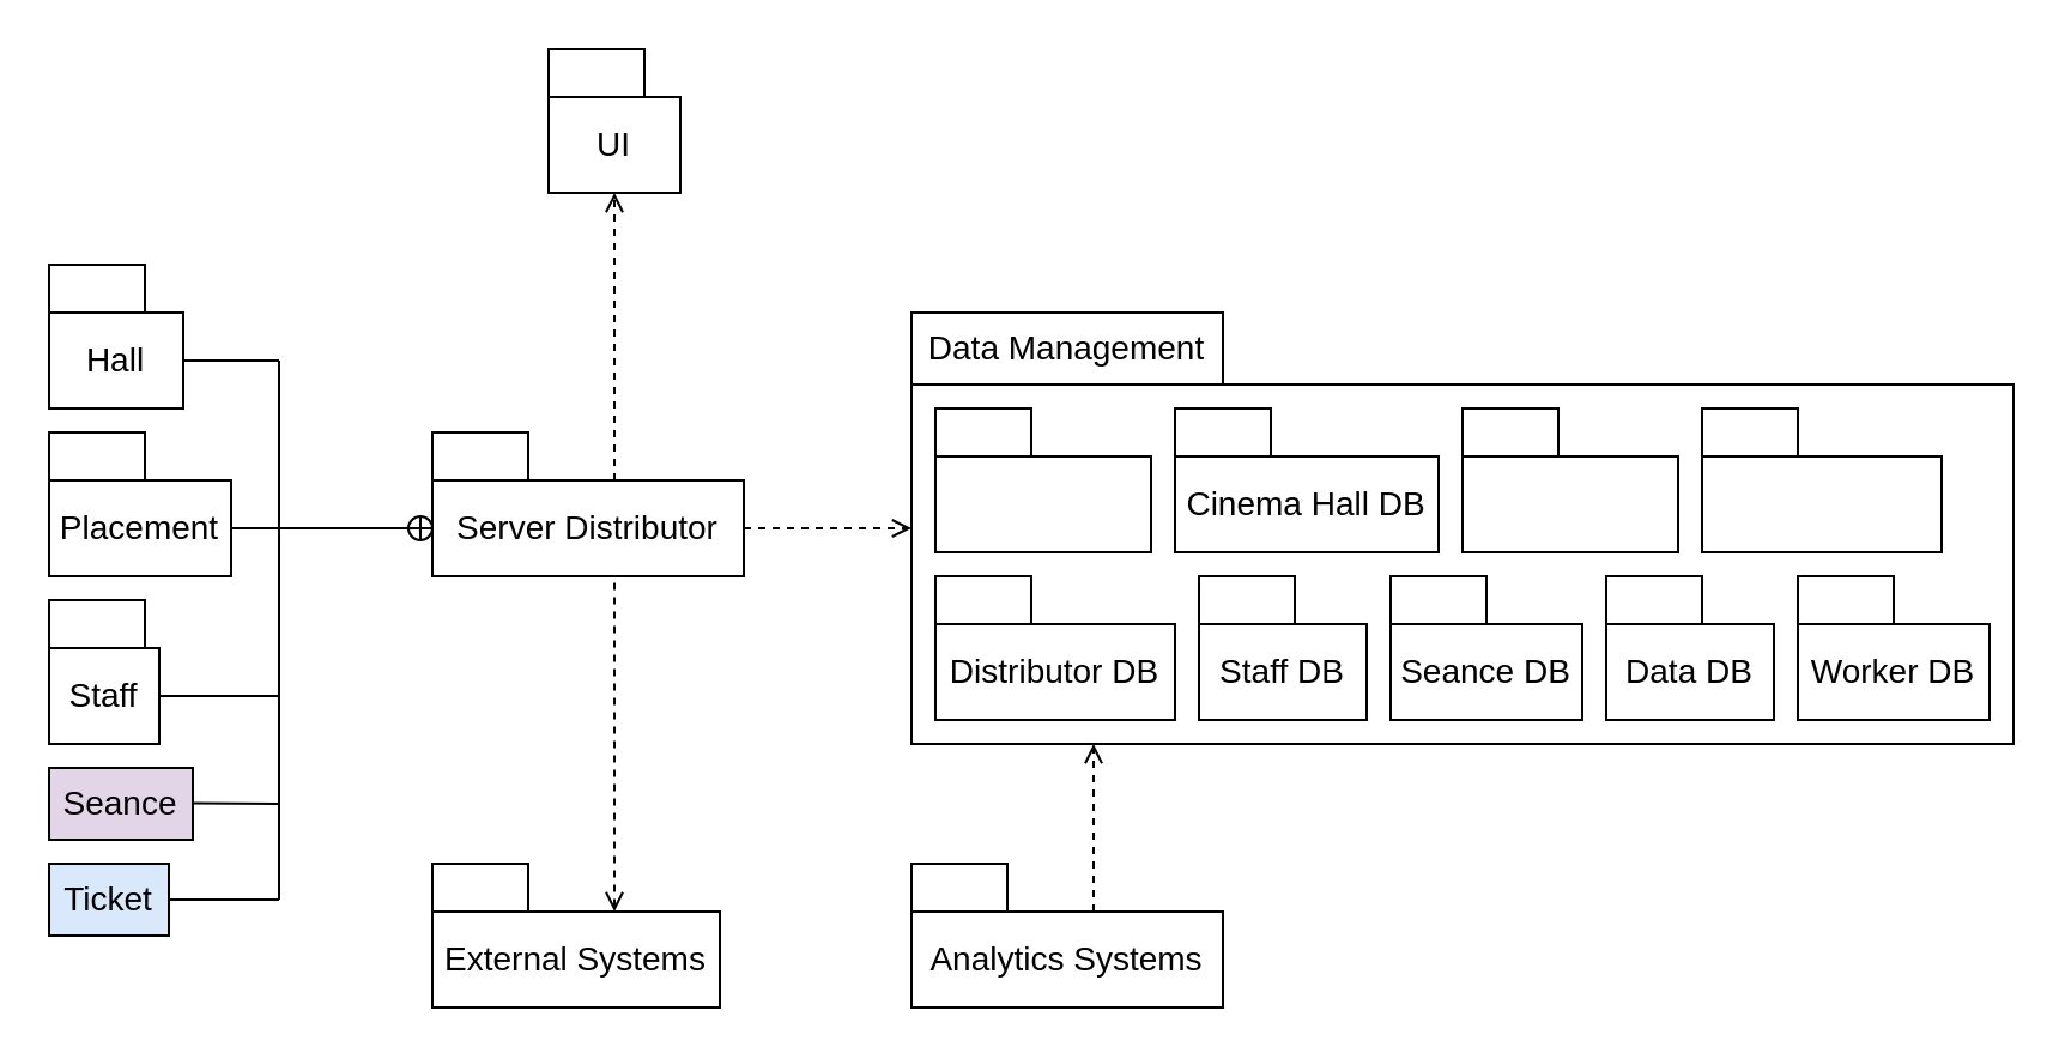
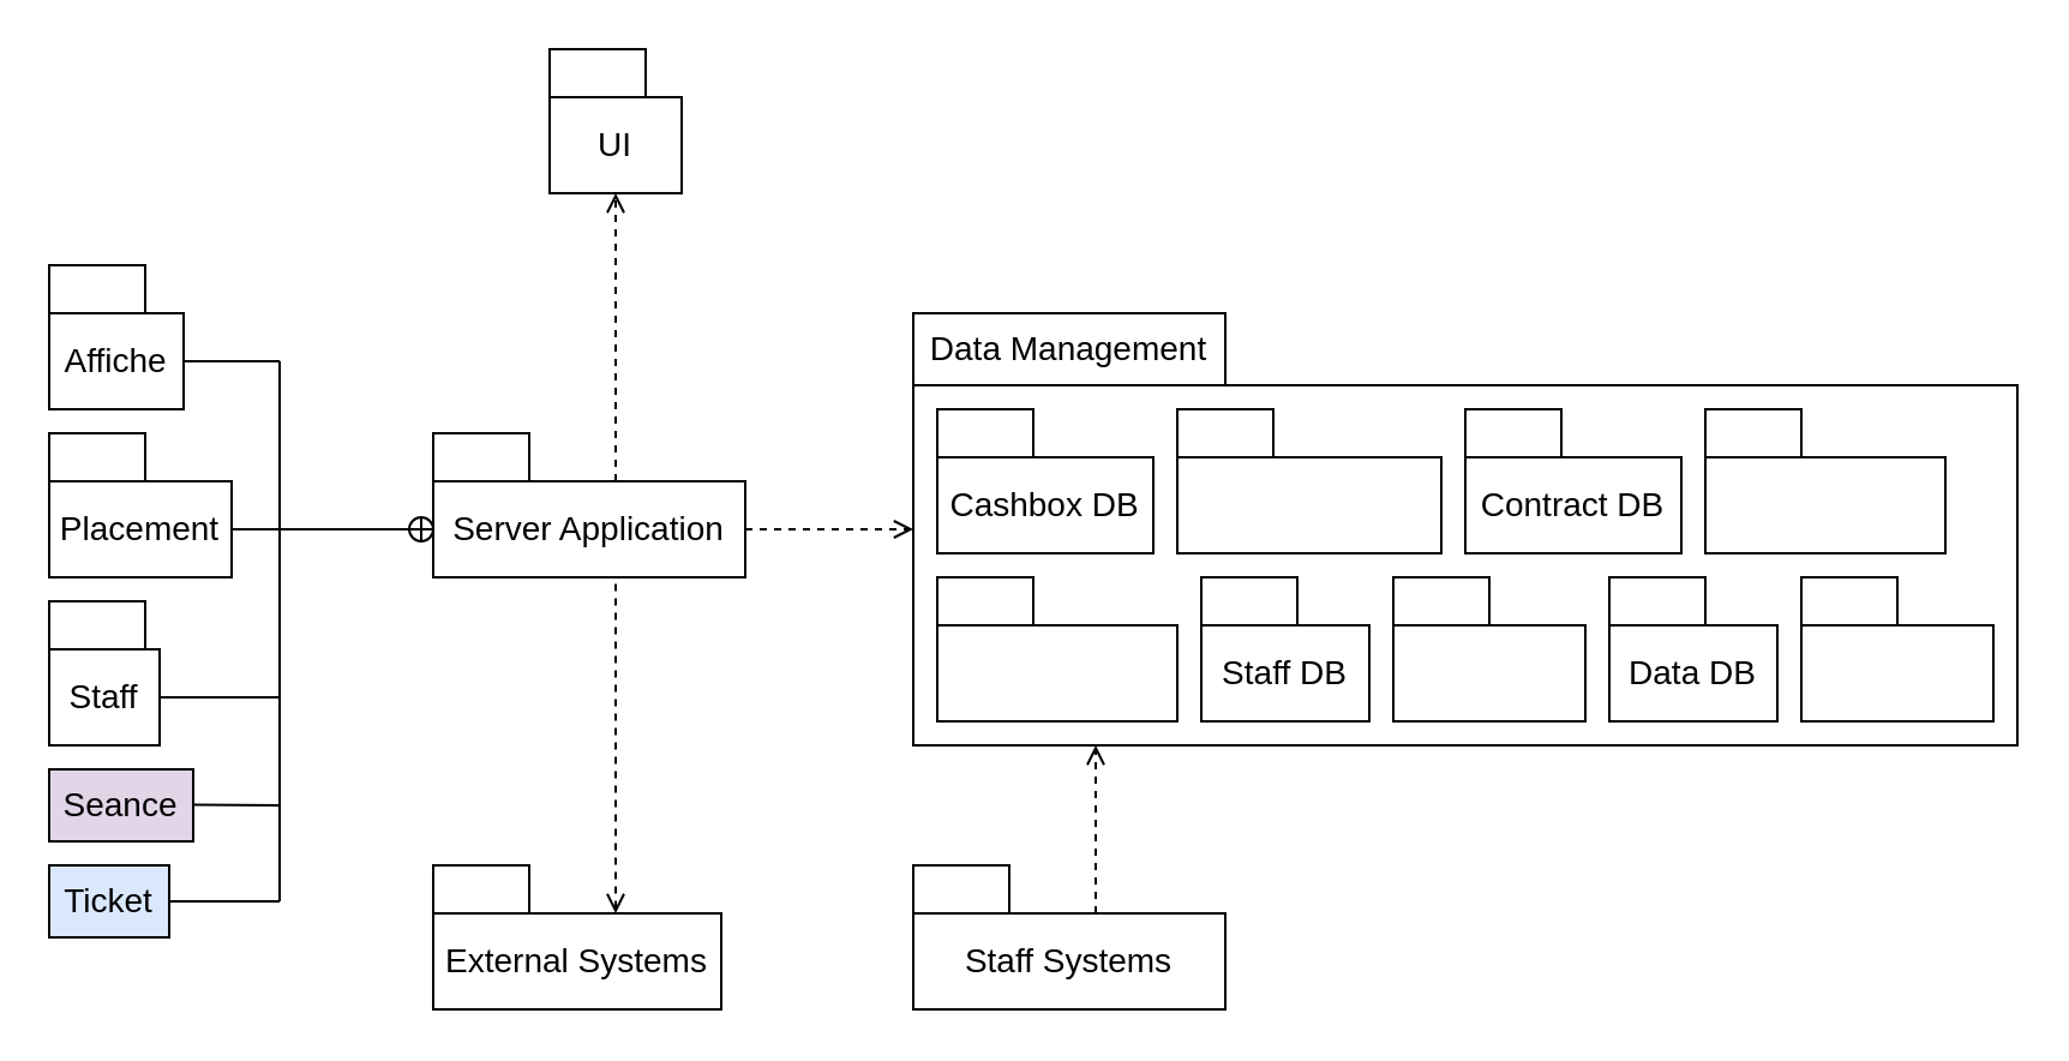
  <mxCell id="0" />
  <mxCell id="1" parent="0" />
  <mxCell id="2" value="" style="shape=folder;fontStyle=1;spacingTop=10;tabWidth=40;tabHeight=20;tabPosition=left;html=1;whiteSpace=wrap;labelPosition=center;verticalLabelPosition=middle;align=center;verticalAlign=middle;" parent="1" vertex="1"><mxGeometry x="228.5" y="20" width="55" height="60" as="geometry" /></mxCell>
  <mxCell id="3" value="UI&#10;" style="text;strokeColor=none;fillColor=none;align=center;verticalAlign=top;spacingLeft=4;spacingRight=4;overflow=hidden;rotatable=0;points=[[0,0.5],[1,0.5]];portConstraint=eastwest;fontSize=14;fontStyle=0;horizontal=1;" parent="1" vertex="1"><mxGeometry x="228.5" y="45" width="55" height="25" as="geometry" /></mxCell>
  <mxCell id="4" value="" style="shape=folder;fontStyle=1;spacingTop=10;tabWidth=40;tabHeight=20;tabPosition=left;html=1;whiteSpace=wrap;labelPosition=center;verticalLabelPosition=middle;align=center;verticalAlign=middle;" parent="1" vertex="1"><mxGeometry x="180" y="180" width="130" height="60" as="geometry" /></mxCell>
- <mxCell id="5" value="Server Distributor" style="text;strokeColor=none;fillColor=none;align=center;verticalAlign=top;spacingLeft=4;spacingRight=4;overflow=hidden;rotatable=0;points=[[0,0.5],[1,0.5]];portConstraint=eastwest;fontSize=14;fontStyle=0;horizontal=1;" parent="1" vertex="1"><mxGeometry x="180" y="205" width="130" height="25" as="geometry" /></mxCell>
+ <mxCell id="5" value="Server Application" style="text;strokeColor=none;fillColor=none;align=center;verticalAlign=top;spacingLeft=4;spacingRight=4;overflow=hidden;rotatable=0;points=[[0,0.5],[1,0.5]];portConstraint=eastwest;fontSize=14;fontStyle=0;horizontal=1;" parent="1" vertex="1"><mxGeometry x="180" y="205" width="130" height="25" as="geometry" /></mxCell>
  <mxCell id="6" value="" style="shape=folder;fontStyle=1;spacingTop=10;tabWidth=130;tabHeight=30;tabPosition=left;html=1;whiteSpace=wrap;labelPosition=center;verticalLabelPosition=middle;align=center;verticalAlign=middle;" parent="1" vertex="1"><mxGeometry x="380" y="130" width="460" height="180" as="geometry" /></mxCell>
  <mxCell id="7" value="Data Management" style="text;strokeColor=none;fillColor=none;align=center;verticalAlign=top;spacingLeft=4;spacingRight=4;overflow=hidden;rotatable=0;points=[[0,0.5],[1,0.5]];portConstraint=eastwest;fontSize=14;fontStyle=0;horizontal=1;" parent="1" vertex="1"><mxGeometry x="380" y="130" width="130" height="30" as="geometry" /></mxCell>
  <mxCell id="8" value="" style="shape=folder;fontStyle=1;spacingTop=10;tabWidth=40;tabHeight=20;tabPosition=left;html=1;whiteSpace=wrap;labelPosition=center;verticalLabelPosition=middle;align=center;verticalAlign=middle;" parent="1" vertex="1"><mxGeometry x="180" y="360" width="120" height="60" as="geometry" /></mxCell>
  <mxCell id="9" value="External Systems" style="text;strokeColor=none;fillColor=none;align=center;verticalAlign=top;spacingLeft=4;spacingRight=4;overflow=hidden;rotatable=0;points=[[0,0.5],[1,0.5]];portConstraint=eastwest;fontSize=14;fontStyle=0;horizontal=1;" parent="1" vertex="1"><mxGeometry x="180" y="385" width="120" height="25" as="geometry" /></mxCell>
  <mxCell id="10" value="" style="shape=folder;fontStyle=1;spacingTop=10;tabWidth=40;tabHeight=20;tabPosition=left;html=1;whiteSpace=wrap;labelPosition=center;verticalLabelPosition=middle;align=center;verticalAlign=middle;" parent="1" vertex="1"><mxGeometry x="380" y="360" width="130" height="60" as="geometry" /></mxCell>
- <mxCell id="11" value="Analytics Systems" style="text;strokeColor=none;fillColor=none;align=center;verticalAlign=top;spacingLeft=4;spacingRight=4;overflow=hidden;rotatable=0;points=[[0,0.5],[1,0.5]];portConstraint=eastwest;fontSize=14;fontStyle=0;horizontal=1;" parent="1" vertex="1"><mxGeometry x="380" y="385" width="130" height="25" as="geometry" /></mxCell>
+ <mxCell id="11" value="Staff Systems" style="text;strokeColor=none;fillColor=none;align=center;verticalAlign=top;spacingLeft=4;spacingRight=4;overflow=hidden;rotatable=0;points=[[0,0.5],[1,0.5]];portConstraint=eastwest;fontSize=14;fontStyle=0;horizontal=1;" parent="1" vertex="1"><mxGeometry x="380" y="385" width="130" height="25" as="geometry" /></mxCell>
  <mxCell id="12" value="" style="shape=folder;fontStyle=1;spacingTop=10;tabWidth=40;tabHeight=20;tabPosition=left;html=1;whiteSpace=wrap;labelPosition=center;verticalLabelPosition=middle;align=center;verticalAlign=middle;" parent="1" vertex="1"><mxGeometry x="20" y="110" width="56" height="60" as="geometry" /></mxCell>
- <mxCell id="13" value="Hall" style="text;strokeColor=none;fillColor=none;align=center;verticalAlign=top;spacingLeft=4;spacingRight=4;overflow=hidden;rotatable=0;points=[[0,0.5],[1,0.5]];portConstraint=eastwest;fontSize=14;fontStyle=0;horizontal=1;" parent="1" vertex="1"><mxGeometry x="20" y="135" width="56" height="25" as="geometry" /></mxCell>
+ <mxCell id="13" value="Affiche" style="text;strokeColor=none;fillColor=none;align=center;verticalAlign=top;spacingLeft=4;spacingRight=4;overflow=hidden;rotatable=0;points=[[0,0.5],[1,0.5]];portConstraint=eastwest;fontSize=14;fontStyle=0;horizontal=1;" parent="1" vertex="1"><mxGeometry x="20" y="135" width="56" height="25" as="geometry" /></mxCell>
  <mxCell id="14" value="" style="shape=folder;fontStyle=1;spacingTop=10;tabWidth=40;tabHeight=20;tabPosition=left;html=1;whiteSpace=wrap;labelPosition=center;verticalLabelPosition=middle;align=center;verticalAlign=middle;" parent="1" vertex="1"><mxGeometry x="20" y="180" width="76" height="60" as="geometry" /></mxCell>
  <mxCell id="15" value="Placement" style="text;strokeColor=none;fillColor=none;align=center;verticalAlign=top;spacingLeft=4;spacingRight=4;overflow=hidden;rotatable=0;points=[[0,0.5],[1,0.5]];portConstraint=eastwest;fontSize=14;fontStyle=0;horizontal=1;" parent="1" vertex="1"><mxGeometry x="20" y="205" width="76" height="25" as="geometry" /></mxCell>
  <mxCell id="16" value="" style="shape=folder;fontStyle=1;spacingTop=10;tabWidth=40;tabHeight=20;tabPosition=left;html=1;whiteSpace=wrap;labelPosition=center;verticalLabelPosition=middle;align=center;verticalAlign=middle;" parent="1" vertex="1"><mxGeometry x="390" y="240" width="100" height="60" as="geometry" /></mxCell>
- <mxCell id="17" value="Distributor DB" style="text;strokeColor=none;fillColor=none;align=center;verticalAlign=top;spacingLeft=4;spacingRight=4;overflow=hidden;rotatable=0;points=[[0,0.5],[1,0.5]];portConstraint=eastwest;fontSize=14;fontStyle=0;horizontal=1;" parent="1" vertex="1"><mxGeometry x="390" y="265" width="100" height="25" as="geometry" /></mxCell>
  <mxCell id="18" value="" style="shape=folder;fontStyle=1;spacingTop=10;tabWidth=40;tabHeight=20;tabPosition=left;html=1;whiteSpace=wrap;labelPosition=center;verticalLabelPosition=middle;align=center;verticalAlign=middle;" parent="1" vertex="1"><mxGeometry x="710" y="170" width="100" height="60" as="geometry" /></mxCell>
  <mxCell id="19" value="" style="shape=folder;fontStyle=1;spacingTop=10;tabWidth=40;tabHeight=20;tabPosition=left;html=1;whiteSpace=wrap;labelPosition=center;verticalLabelPosition=middle;align=center;verticalAlign=middle;" parent="1" vertex="1"><mxGeometry x="500" y="240" width="70" height="60" as="geometry" /></mxCell>
  <mxCell id="20" value="Staff DB" style="text;strokeColor=none;fillColor=none;align=center;verticalAlign=top;spacingLeft=4;spacingRight=4;overflow=hidden;rotatable=0;points=[[0,0.5],[1,0.5]];portConstraint=eastwest;fontSize=14;fontStyle=0;horizontal=1;" parent="1" vertex="1"><mxGeometry x="500" y="265" width="70" height="25" as="geometry" /></mxCell>
  <mxCell id="21" value="" style="shape=folder;fontStyle=1;spacingTop=10;tabWidth=40;tabHeight=20;tabPosition=left;html=1;whiteSpace=wrap;labelPosition=center;verticalLabelPosition=middle;align=center;verticalAlign=middle;" parent="1" vertex="1"><mxGeometry x="390" y="170" width="90" height="60" as="geometry" /></mxCell>
+ <mxCell id="22" value="Cashbox DB" style="text;strokeColor=none;fillColor=none;align=center;verticalAlign=top;spacingLeft=4;spacingRight=4;overflow=hidden;rotatable=0;points=[[0,0.5],[1,0.5]];portConstraint=eastwest;fontSize=14;fontStyle=0;horizontal=1;" parent="1" vertex="1"><mxGeometry x="390" y="195" width="90" height="25" as="geometry" /></mxCell>
  <mxCell id="23" value="" style="shape=folder;fontStyle=1;spacingTop=10;tabWidth=40;tabHeight=20;tabPosition=left;html=1;whiteSpace=wrap;labelPosition=center;verticalLabelPosition=middle;align=center;verticalAlign=middle;" parent="1" vertex="1"><mxGeometry x="490" y="170" width="110" height="60" as="geometry" /></mxCell>
- <mxCell id="24" value="Cinema Hall DB" style="text;strokeColor=none;fillColor=none;align=center;verticalAlign=top;spacingLeft=4;spacingRight=4;overflow=hidden;rotatable=0;points=[[0,0.5],[1,0.5]];portConstraint=eastwest;fontSize=14;fontStyle=0;horizontal=1;" parent="1" vertex="1"><mxGeometry x="490" y="195" width="110" height="25" as="geometry" /></mxCell>
  <mxCell id="25" value="" style="shape=folder;fontStyle=1;spacingTop=10;tabWidth=40;tabHeight=20;tabPosition=left;html=1;whiteSpace=wrap;labelPosition=center;verticalLabelPosition=middle;align=center;verticalAlign=middle;" parent="1" vertex="1"><mxGeometry x="670" y="240" width="70" height="60" as="geometry" /></mxCell>
  <mxCell id="26" value="Data DB" style="text;strokeColor=none;fillColor=none;align=center;verticalAlign=top;spacingLeft=4;spacingRight=4;overflow=hidden;rotatable=0;points=[[0,0.5],[1,0.5]];portConstraint=eastwest;fontSize=14;fontStyle=0;horizontal=1;" parent="1" vertex="1"><mxGeometry x="670" y="265" width="70" height="25" as="geometry" /></mxCell>
  <mxCell id="27" value="" style="shape=folder;fontStyle=1;spacingTop=10;tabWidth=40;tabHeight=20;tabPosition=left;html=1;whiteSpace=wrap;labelPosition=center;verticalLabelPosition=middle;align=center;verticalAlign=middle;" parent="1" vertex="1"><mxGeometry x="580" y="240" width="80" height="60" as="geometry" /></mxCell>
- <mxCell id="28" value="Seance DB" style="text;strokeColor=none;fillColor=none;align=center;verticalAlign=top;spacingLeft=4;spacingRight=4;overflow=hidden;rotatable=0;points=[[0,0.5],[1,0.5]];portConstraint=eastwest;fontSize=14;fontStyle=0;horizontal=1;" parent="1" vertex="1"><mxGeometry x="580" y="265" width="80" height="25" as="geometry" /></mxCell>
  <mxCell id="29" value="" style="shape=folder;fontStyle=1;spacingTop=10;tabWidth=40;tabHeight=20;tabPosition=left;html=1;whiteSpace=wrap;labelPosition=center;verticalLabelPosition=middle;align=center;verticalAlign=middle;" parent="1" vertex="1"><mxGeometry x="610" y="170" width="90" height="60" as="geometry" /></mxCell>
+ <mxCell id="30" value="Contract DB" style="text;strokeColor=none;fillColor=none;align=center;verticalAlign=top;spacingLeft=4;spacingRight=4;overflow=hidden;rotatable=0;points=[[0,0.5],[1,0.5]];portConstraint=eastwest;fontSize=14;fontStyle=0;horizontal=1;" parent="1" vertex="1"><mxGeometry x="610" y="195" width="90" height="25" as="geometry" /></mxCell>
  <mxCell id="31" value="" style="shape=folder;fontStyle=1;spacingTop=10;tabWidth=40;tabHeight=20;tabPosition=left;html=1;whiteSpace=wrap;labelPosition=center;verticalLabelPosition=middle;align=center;verticalAlign=middle;" parent="1" vertex="1"><mxGeometry x="750" y="240" width="80" height="60" as="geometry" /></mxCell>
- <mxCell id="32" value="Worker DB" style="text;strokeColor=none;fillColor=none;align=center;verticalAlign=top;spacingLeft=4;spacingRight=4;overflow=hidden;rotatable=0;points=[[0,0.5],[1,0.5]];portConstraint=eastwest;fontSize=14;fontStyle=0;horizontal=1;" parent="1" vertex="1"><mxGeometry x="750" y="265" width="80" height="25" as="geometry" /></mxCell>
  <mxCell id="33" value="&lt;font style=&quot;font-size: 14px;&quot;&gt;Ticket&lt;/font&gt;" style="rounded=0;whiteSpace=wrap;html=1;verticalAlign=middle;fillColor=#dae8fc;" parent="1" vertex="1"><mxGeometry x="20" y="360" width="50" height="30" as="geometry" /></mxCell>
  <mxCell id="34" value="&lt;font style=&quot;font-size: 14px;&quot;&gt;Seance&lt;/font&gt;" style="rounded=0;whiteSpace=wrap;html=1;verticalAlign=middle;fillColor=#e1d5e7;" parent="1" vertex="1"><mxGeometry x="20" y="320" width="60" height="30" as="geometry" /></mxCell>
  <mxCell id="35" value="" style="shape=folder;fontStyle=1;spacingTop=10;tabWidth=40;tabHeight=20;tabPosition=left;html=1;whiteSpace=wrap;labelPosition=center;verticalLabelPosition=middle;align=center;verticalAlign=middle;" parent="1" vertex="1"><mxGeometry x="20" y="250" width="46" height="60" as="geometry" /></mxCell>
  <mxCell id="36" value="Staff" style="text;strokeColor=none;fillColor=none;align=center;verticalAlign=top;spacingLeft=4;spacingRight=4;overflow=hidden;rotatable=0;points=[[0,0.5],[1,0.5]];portConstraint=eastwest;fontSize=14;fontStyle=0;horizontal=1;" parent="1" vertex="1"><mxGeometry x="20" y="275" width="46" height="25" as="geometry" /></mxCell>
  <mxCell id="37" value="" style="endArrow=open;dashed=1;html=1;rounded=0;entryX=0.5;entryY=1;entryDx=0;entryDy=0;entryPerimeter=0;endFill=0;" parent="1" edge="1"><mxGeometry width="50" height="50" relative="1" as="geometry"><mxPoint x="256" y="200" as="sourcePoint" /><mxPoint x="256" y="80" as="targetPoint" /></mxGeometry></mxCell>
  <mxCell id="38" value="" style="endArrow=open;dashed=1;html=1;rounded=0;endFill=0;" parent="1" target="6" edge="1"><mxGeometry width="50" height="50" relative="1" as="geometry"><mxPoint x="310" y="220" as="sourcePoint" /><mxPoint x="366" y="220" as="targetPoint" /></mxGeometry></mxCell>
  <mxCell id="39" value="" style="endArrow=none;dashed=1;html=1;rounded=0;endFill=0;startArrow=open;startFill=0;" parent="1" edge="1"><mxGeometry width="50" height="50" relative="1" as="geometry"><mxPoint x="256" y="380" as="sourcePoint" /><mxPoint x="256" y="240" as="targetPoint" /></mxGeometry></mxCell>
  <mxCell id="40" value="" style="endArrow=open;dashed=1;html=1;rounded=0;endFill=0;" parent="1" edge="1"><mxGeometry width="50" height="50" relative="1" as="geometry"><mxPoint x="456" y="380" as="sourcePoint" /><mxPoint x="456" y="310" as="targetPoint" /></mxGeometry></mxCell>
  <mxCell id="41" value="" style="verticalLabelPosition=bottom;verticalAlign=top;html=1;shape=mxgraph.flowchart.summing_function;" parent="1" vertex="1"><mxGeometry x="170" y="215" width="10" height="10" as="geometry" /></mxCell>
  <mxCell id="42" value="" style="endArrow=none;html=1;rounded=0;exitX=0;exitY=0.5;exitDx=0;exitDy=0;exitPerimeter=0;" parent="1" source="41" edge="1"><mxGeometry width="50" height="50" relative="1" as="geometry"><mxPoint x="154" y="220" as="sourcePoint" /><mxPoint x="96" y="220" as="targetPoint" /></mxGeometry></mxCell>
  <mxCell id="43" value="" style="endArrow=none;html=1;rounded=0;" parent="1" edge="1"><mxGeometry width="50" height="50" relative="1" as="geometry"><mxPoint x="116" y="375" as="sourcePoint" /><mxPoint x="116" y="150" as="targetPoint" /></mxGeometry></mxCell>
  <mxCell id="44" value="" style="endArrow=none;html=1;rounded=0;" parent="1" edge="1"><mxGeometry width="50" height="50" relative="1" as="geometry"><mxPoint x="76" y="150" as="sourcePoint" /><mxPoint x="116" y="150" as="targetPoint" /></mxGeometry></mxCell>
  <mxCell id="45" value="" style="endArrow=none;html=1;rounded=0;" parent="1" edge="1"><mxGeometry width="50" height="50" relative="1" as="geometry"><mxPoint x="116" y="290" as="sourcePoint" /><mxPoint x="66" y="290" as="targetPoint" /></mxGeometry></mxCell>
  <mxCell id="46" value="" style="endArrow=none;html=1;rounded=0;" parent="1" edge="1"><mxGeometry width="50" height="50" relative="1" as="geometry"><mxPoint x="116" y="335" as="sourcePoint" /><mxPoint x="80" y="334.81" as="targetPoint" /></mxGeometry></mxCell>
  <mxCell id="47" value="" style="endArrow=none;html=1;rounded=0;" parent="1" edge="1"><mxGeometry width="50" height="50" relative="1" as="geometry"><mxPoint x="116" y="375" as="sourcePoint" /><mxPoint x="70" y="375" as="targetPoint" /></mxGeometry></mxCell>
